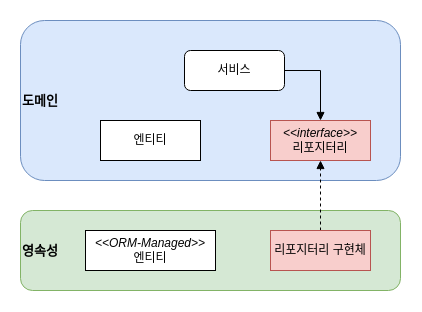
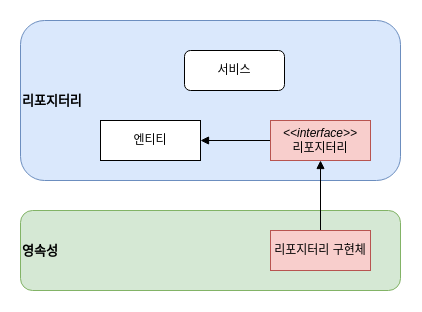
  <mxCell id="0" />
  <mxCell id="1" parent="0" />
- <mxCell id="2" value="도메인" style="rounded=1;whiteSpace=wrap;html=1;align=left;fontSize=13;fontStyle=1;fillColor=#dae8fc;strokeColor=#6c8ebf;" vertex="1" parent="1"><mxGeometry x="20" y="20" width="380" height="160" as="geometry" /></mxCell>
+ <mxCell id="2" value="리포지터리" style="rounded=1;whiteSpace=wrap;html=1;align=left;fontSize=13;fontStyle=1;fillColor=#dae8fc;strokeColor=#6c8ebf;" vertex="1" parent="1"><mxGeometry x="20" y="20" width="380" height="160" as="geometry" /></mxCell>
  <mxCell id="3" value="영속성" style="rounded=1;whiteSpace=wrap;html=1;align=left;fontSize=13;fontStyle=1;fillColor=#d5e8d4;strokeColor=#82b366;" vertex="1" parent="1"><mxGeometry x="20" y="210" width="380" height="80" as="geometry" /></mxCell>
- <mxCell id="4" style="edgeStyle=orthogonalEdgeStyle;rounded=0;orthogonalLoop=1;jettySize=auto;html=1;entryX=0.5;entryY=1;entryDx=0;entryDy=0;endArrow=block;endFill=1;dashed=1;" edge="1" parent="1" source="5" target="7"><mxGeometry relative="1" as="geometry" /></mxCell>
+ <mxCell id="4" style="edgeStyle=orthogonalEdgeStyle;rounded=0;orthogonalLoop=1;jettySize=auto;html=1;entryX=0.5;entryY=1;entryDx=0;entryDy=0;endArrow=block;endFill=1;" edge="1" parent="1" source="5" target="7"><mxGeometry relative="1" as="geometry" /></mxCell>
  <mxCell id="5" value="리포지터리 구현체" style="rounded=0;whiteSpace=wrap;html=1;fillColor=#f8cecc;strokeColor=#b85450;" vertex="1" parent="1"><mxGeometry x="270" y="230" width="100" height="40" as="geometry" /></mxCell>
+ <mxCell id="6" style="edgeStyle=orthogonalEdgeStyle;rounded=0;orthogonalLoop=1;jettySize=auto;html=1;entryX=1;entryY=0.5;entryDx=0;entryDy=0;endArrow=block;endFill=1;" edge="1" parent="1" source="7" target="9"><mxGeometry relative="1" as="geometry" /></mxCell>
  <mxCell id="7" value="&lt;i&gt;&amp;lt;&amp;lt;interface&amp;gt;&amp;gt;&lt;/i&gt;&lt;div&gt;리포지터리&lt;/div&gt;" style="rounded=0;whiteSpace=wrap;html=1;fillColor=#f8cecc;strokeColor=#b85450;" vertex="1" parent="1"><mxGeometry x="270" y="120" width="100" height="40" as="geometry" /></mxCell>
- <mxCell id="8" value="&lt;i&gt;&amp;lt;&amp;lt;ORM-Managed&amp;gt;&amp;gt;&lt;/i&gt;&lt;div&gt;엔티티&lt;/div&gt;" style="rounded=0;whiteSpace=wrap;html=1;" vertex="1" parent="1"><mxGeometry x="85" y="230" width="130" height="40" as="geometry" /></mxCell>
  <mxCell id="9" value="엔티티" style="rounded=0;whiteSpace=wrap;html=1;" vertex="1" parent="1"><mxGeometry x="100" y="120" width="100" height="40" as="geometry" /></mxCell>
- <mxCell id="10" style="edgeStyle=orthogonalEdgeStyle;rounded=0;orthogonalLoop=1;jettySize=auto;html=1;entryX=0.5;entryY=0;entryDx=0;entryDy=0;endArrow=block;endFill=1;" edge="1" parent="1" source="11" target="7"><mxGeometry relative="1" as="geometry"><Array as="points"><mxPoint x="320" y="70" /></Array></mxGeometry></mxCell>
  <mxCell id="11" value="서비스" style="whiteSpace=wrap;html=1;rounded=1;" vertex="1" parent="1"><mxGeometry x="184" y="50" width="100" height="40" as="geometry" /></mxCell>
